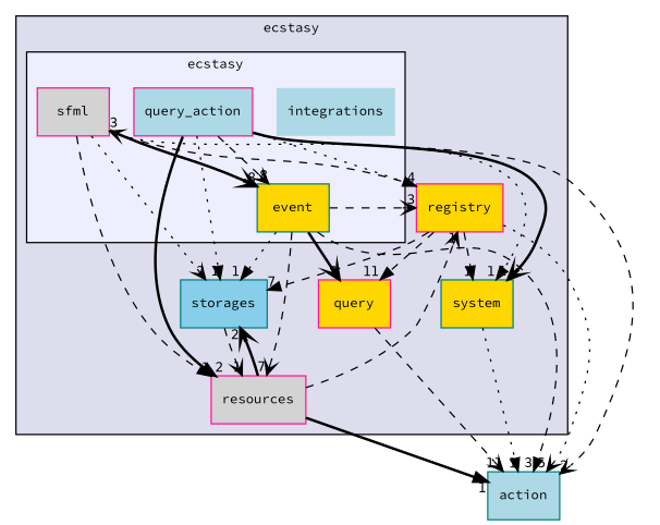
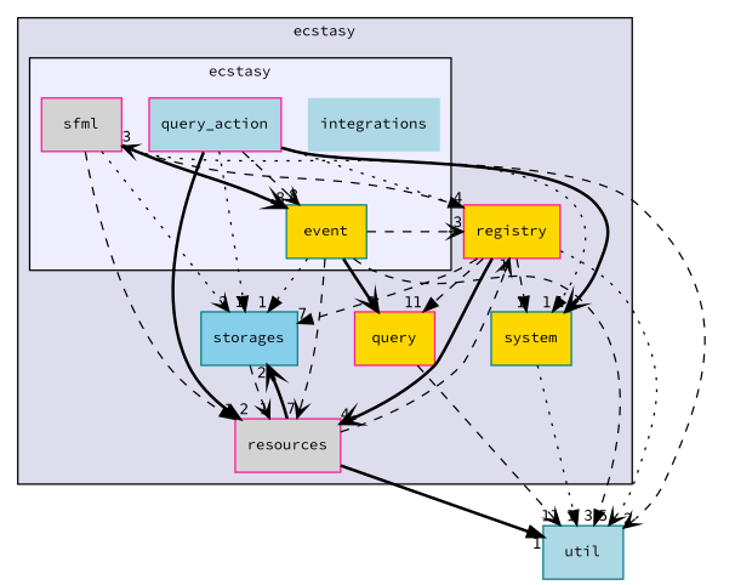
  digraph {
    compound=true
    fontname="Source Code Pro"
    node [color=teal fillcolor=gold fontname="Source Code Pro" fontsize=10 shape=box style=filled]
    edge [arrowhead=vee fontname="Source Code Pro" headlabel=1 labeldistance=1.5 labelfontname=Helvetica labelfontsize=10 style=dashed]
    n1 [fillcolor=lightblue label=integrations shape=plaintext]
    n2 [label=event]
    n3 [color=deeppink fillcolor=lightgrey label=sfml]
    n4 [color=deeppink fillcolor=lightblue label=query_action]
    n5 [color=deeppink label=registry]
    n6 [fillcolor=skyblue label=storages]
    n7 [color=deeppink label=query]
    n8 [color=deeppink fillcolor=lightgrey label=resources]
    n9 [label=system]
-   n10 [fillcolor=lightblue label=action]
+   n10 [fillcolor=lightblue label=util]
    subgraph cluster_1 {
      bgcolor="#ddddee"
      fontsize=10
      label=ecstasy
      pencolor=black
      n5
      n6
      n7
      n8
      n9
      subgraph cluster_2 {
        bgcolor="#eeeeff"
        fontsize=10
        label=ecstasy
        pencolor=black
        n1
        n2
        n3
        n4
      }
    }
    n2 -> n5 [headlabel=3]
    n2 -> n6 [arrowhead=normal style=dotted]
    n2 -> n7 [style=bold]
    n2 -> n8 [headlabel=7]
    n2 -> n10 [arrowhead=normal headlabel=3]
    n3 -> n2 [headlabel=8 style=bold]
    n3 -> n6 [headlabel=2 style=dotted]
    n3 -> n8 [arrowhead=normal]
    n3 -> n9 [arrowhead=normal style=dotted]
    n4 -> n2 [headlabel=8]
    n4 -> n5 [arrowhead=normal headlabel=4 style=dotted]
    n4 -> n6 [arrowhead=normal style=dotted]
    n4 -> n8 [arrowhead=normal headlabel=2 style=bold]
    n4 -> n9 [style=bold]
    n4 -> n10 [headlabel=2]
    n5 -> n3 [headlabel=3]
    n5 -> n6 [arrowhead=normal headlabel=7]
    n5 -> n7 [arrowhead=normal headlabel=11]
+   n5 -> n8 [headlabel=4 style=bold]
    n5 -> n9 [arrowhead=normal]
    n5 -> n10 [headlabel=5 style=dotted]
    n6 -> n8
    n7 -> n10 [headlabel=11]
    n8 -> n5
    n8 -> n6 [headlabel=2 style=bold]
    n8 -> n10 [arrowhead=normal style=bold]
    n9 -> n10 [arrowhead=normal style=dotted]
  }
